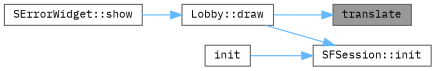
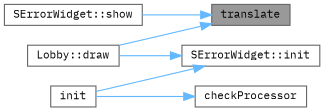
  digraph {
    fontname="IBM Plex Mono"
    rankdir=RL
    node [color=grey40 fillcolor=white fontname="IBM Plex Mono" fontsize=10 shape=box style=filled]
    edge [color=steelblue1 dir=back fontname="IBM Plex Mono" fontsize=10 labelfontname=Helvetica labelfontsize=10 style=solid]
    n1 [color=gray40 fillcolor=grey60 fontcolor=black height=0.2 label=translate width=0.4]
    n2 [height=0.2 label="Lobby::draw" width=0.4]
    n3 [height=0.2 label="SErrorWidget::show" width=0.4]
-   n4 [height=0.2 label="SFSession::init" width=0.4]
+   n4 [height=0.2 label="SErrorWidget::init" width=0.4]
    n5 [height=0.2 label=init width=0.4]
+   n6 [height=0.2 label=checkProcessor width=0.4]
    n1 -> n2
-   n2 -> n3
+   n1 -> n3
    n4 -> n2
    n4 -> n5
+   n6 -> n5
  }
